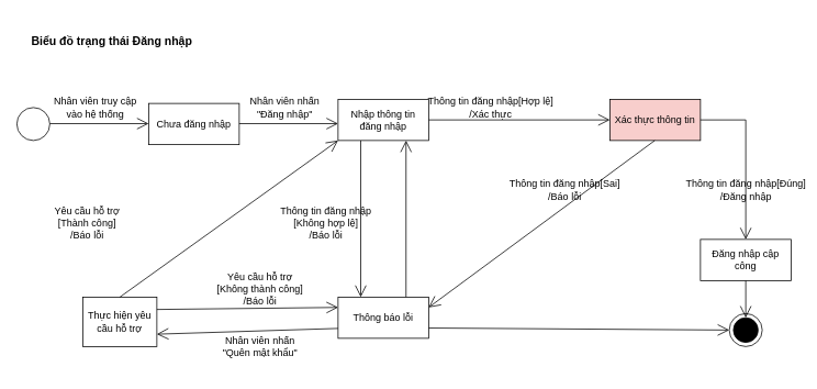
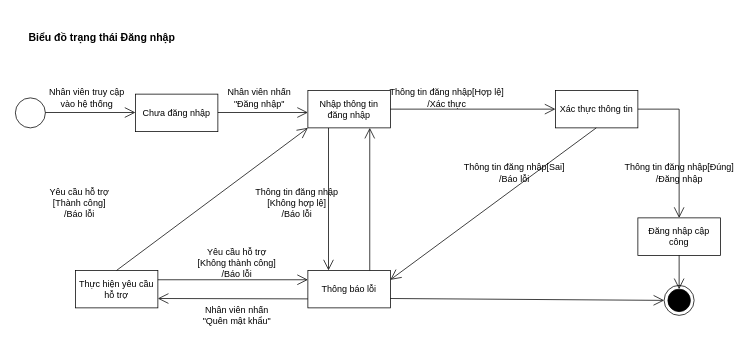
  <mxCell id="0" />
  <mxCell id="1" parent="0" />
  <mxCell id="2" value="Chưa đăng nhập" style="html=1;whiteSpace=wrap;" vertex="1" parent="1"><mxGeometry x="180" y="125" width="110" height="50" as="geometry" /></mxCell>
  <mxCell id="3" value="" style="ellipse;whiteSpace=wrap;html=1;aspect=fixed;" vertex="1" parent="1"><mxGeometry x="20" width="40" height="40" as="geometry" y="130" /></mxCell>
  <mxCell id="4" value="" style="endArrow=open;endFill=1;endSize=12;html=1;rounded=0;exitX=0.25;exitY=1;exitDx=0;exitDy=0;entryX=0.25;entryY=0;entryDx=0;entryDy=0;" edge="1" parent="1" source="13" target="12"><mxGeometry width="160" relative="1" as="geometry"><mxPoint x="420" y="170" as="sourcePoint" /><mxPoint x="430" y="285" as="targetPoint" /></mxGeometry></mxCell>
  <mxCell id="5" value="" style="group" vertex="1" connectable="0" parent="1"><mxGeometry x="885" y="380" width="40" height="40" as="geometry" /></mxCell>
  <mxCell id="6" value="" style="ellipse;whiteSpace=wrap;html=1;aspect=fixed;" vertex="1" parent="5"><mxGeometry width="40" height="40" as="geometry" /></mxCell>
  <mxCell id="7" value="" style="ellipse;whiteSpace=wrap;html=1;aspect=fixed;fillColor=#000000;" vertex="1" parent="5"><mxGeometry x="5" y="5" width="30" height="30" as="geometry" /></mxCell>
  <mxCell id="8" value="" style="endArrow=open;endFill=1;endSize=12;html=1;rounded=0;" edge="1" parent="1"><mxGeometry width="160" relative="1" as="geometry"><mxPoint y="149.5" as="sourcePoint" x="60" /><mxPoint x="180" y="149.5" as="targetPoint" /></mxGeometry></mxCell>
  <mxCell id="9" value="&lt;span style=&quot;font-weight: 400;&quot;&gt;Nhân viên truy cập &lt;br&gt;vào hệ thống&lt;/span&gt;" style="text;align=center;fontStyle=1;verticalAlign=middle;spacingLeft=3;spacingRight=3;strokeColor=none;rotatable=0;points=[[0,0.5],[1,0.5]];portConstraint=eastwest;html=1;" vertex="1" parent="1"><mxGeometry x="50" y="100" width="130" height="60" as="geometry" /></mxCell>
  <mxCell id="10" value="" style="endArrow=open;endFill=1;endSize=12;html=1;rounded=0;" edge="1" parent="1"><mxGeometry width="160" relative="1" as="geometry"><mxPoint x="290" y="149.5" as="sourcePoint" /><mxPoint x="410" y="149.5" as="targetPoint" /></mxGeometry></mxCell>
  <mxCell id="11" value="&lt;span style=&quot;font-weight: 400;&quot;&gt;Nhân viên nhấn &lt;br&gt;&quot;Đăng nhập&quot;&lt;br&gt;&lt;/span&gt;" style="text;align=center;fontStyle=1;verticalAlign=middle;spacingLeft=3;spacingRight=3;strokeColor=none;rotatable=0;points=[[0,0.5],[1,0.5]];portConstraint=eastwest;html=1;" vertex="1" parent="1"><mxGeometry x="280" y="100" width="130" height="60" as="geometry" /></mxCell>
  <mxCell id="12" value="Thông báo lỗi" style="html=1;whiteSpace=wrap;" vertex="1" parent="1"><mxGeometry x="410" y="360" width="110" height="50" as="geometry" /></mxCell>
  <mxCell id="13" value="Nhập thông tin&lt;br&gt;đăng nhập" style="html=1;whiteSpace=wrap;" vertex="1" parent="1"><mxGeometry x="410" y="120" width="110" height="50" as="geometry" /></mxCell>
- <mxCell id="14" value="Xác thực thông tin" style="html=1;whiteSpace=wrap;fillColor=#f8cecc;" vertex="1" parent="1"><mxGeometry x="740" y="120" width="110" height="50" as="geometry" /></mxCell>
+ <mxCell id="14" value="Xác thực thông tin" style="html=1;whiteSpace=wrap;" vertex="1" parent="1"><mxGeometry x="740" y="120" width="110" height="50" as="geometry" /></mxCell>
  <mxCell id="15" value="Đăng nhập cập công" style="html=1;whiteSpace=wrap;" vertex="1" parent="1"><mxGeometry x="850" y="290" width="110" height="50" as="geometry" /></mxCell>
  <mxCell id="16" value="" style="endArrow=open;endFill=1;endSize=12;html=1;rounded=0;" edge="1" parent="1" target="14"><mxGeometry width="160" relative="1" as="geometry"><mxPoint x="520" y="145" as="sourcePoint" /><mxPoint x="640" y="149.5" as="targetPoint" /></mxGeometry></mxCell>
  <mxCell id="17" value="&lt;span style=&quot;font-weight: 400;&quot;&gt;Thông tin đăng nhập[Hợp lệ]&lt;br&gt;/Xác thực&lt;br&gt;&lt;/span&gt;" style="text;align=center;fontStyle=1;verticalAlign=middle;spacingLeft=3;spacingRight=3;strokeColor=none;rotatable=0;points=[[0,0.5],[1,0.5]];portConstraint=eastwest;html=1;" vertex="1" parent="1"><mxGeometry x="530" y="100" width="130" height="60" as="geometry" /></mxCell>
  <mxCell id="18" value="&lt;span style=&quot;font-weight: 400;&quot;&gt;Thông tin đăng nhập&lt;br&gt;[Không hợp lệ]&lt;br&gt;/Báo lỗi&lt;br&gt;&lt;/span&gt;" style="text;align=center;fontStyle=1;verticalAlign=middle;spacingLeft=3;spacingRight=3;strokeColor=none;rotatable=0;points=[[0,0.5],[1,0.5]];portConstraint=eastwest;html=1;" vertex="1" parent="1"><mxGeometry x="330" y="240" width="130" height="60" as="geometry" /></mxCell>
  <mxCell id="19" value="" style="endArrow=open;endFill=1;endSize=12;html=1;rounded=0;exitX=0.5;exitY=1;exitDx=0;exitDy=0;entryX=1;entryY=0.25;entryDx=0;entryDy=0;" edge="1" parent="1" target="12"><mxGeometry width="160" relative="1" as="geometry"><mxPoint x="794.5" y="170" as="sourcePoint" /><mxPoint x="794.5" y="280" as="targetPoint" /></mxGeometry></mxCell>
  <mxCell id="20" value="&lt;span style=&quot;font-weight: 400;&quot;&gt;Thông tin đăng nhập[Đúng]&lt;br&gt;/Đăng nhập&lt;br&gt;&lt;/span&gt;" style="text;align=center;fontStyle=1;verticalAlign=middle;spacingLeft=3;spacingRight=3;strokeColor=none;rotatable=0;points=[[0,0.5],[1,0.5]];portConstraint=eastwest;html=1;" vertex="1" parent="1"><mxGeometry x="840" y="200" width="130" height="60" as="geometry" /></mxCell>
  <mxCell id="21" value="" style="endArrow=open;endFill=1;endSize=12;html=1;rounded=0;entryX=0.5;entryY=0;entryDx=0;entryDy=0;" edge="1" parent="1" target="15"><mxGeometry width="160" relative="1" as="geometry"><mxPoint x="850" y="145" as="sourcePoint" /><mxPoint x="970" y="295" as="targetPoint" /><Array as="points"><mxPoint x="905" y="145" /></Array></mxGeometry></mxCell>
  <mxCell id="22" value="&lt;span style=&quot;font-weight: 400;&quot;&gt;Thông tin đăng nhập[Sai]&lt;br&gt;/Báo lỗi&lt;br&gt;&lt;/span&gt;" style="text;align=center;fontStyle=1;verticalAlign=middle;spacingLeft=3;spacingRight=3;strokeColor=none;rotatable=0;points=[[0,0.5],[1,0.5]];portConstraint=eastwest;html=1;" vertex="1" parent="1"><mxGeometry x="620" y="200" width="130" height="60" as="geometry" /></mxCell>
  <mxCell id="23" value="" style="endArrow=open;endFill=1;endSize=12;html=1;rounded=0;entryX=0.75;entryY=1;entryDx=0;entryDy=0;exitX=0.75;exitY=0;exitDx=0;exitDy=0;" edge="1" parent="1" source="12" target="13"><mxGeometry width="160" relative="1" as="geometry"><mxPoint x="160" y="304.5" as="sourcePoint" /><mxPoint x="380" y="304.5" as="targetPoint" /></mxGeometry></mxCell>
- <mxCell id="24" value="Thực hiện yêu cầu hỗ trợ" style="html=1;whiteSpace=wrap;" vertex="1" parent="1"><mxGeometry x="100" y="360" width="90" height="60" as="geometry" /></mxCell>
+ <mxCell id="24" value="Thực hiện yêu cầu hỗ trợ" style="html=1;whiteSpace=wrap;" vertex="1" parent="1"><mxGeometry x="100" y="360" width="110" height="50" as="geometry" /></mxCell>
  <mxCell id="25" value="" style="endArrow=open;endFill=1;endSize=12;html=1;rounded=0;exitX=0.5;exitY=1;exitDx=0;exitDy=0;entryX=0.5;entryY=0;entryDx=0;entryDy=0;" edge="1" parent="1" source="15" target="7"><mxGeometry width="160" relative="1" as="geometry"><mxPoint x="904.5" y="340" as="sourcePoint" /><mxPoint x="900" y="410" as="targetPoint" /></mxGeometry></mxCell>
  <mxCell id="26" value="" style="endArrow=open;endFill=1;endSize=12;html=1;rounded=0;entryX=1;entryY=0.75;entryDx=0;entryDy=0;" edge="1" parent="1" target="24"><mxGeometry width="160" relative="1" as="geometry"><mxPoint x="410" y="398" as="sourcePoint" /><mxPoint x="280" y="400" as="targetPoint" /></mxGeometry></mxCell>
  <mxCell id="27" value="&lt;span style=&quot;font-weight: 400;&quot;&gt;Nhân viên nhấn &lt;br&gt;&quot;Quên mật khẩu&quot;&lt;br&gt;&lt;/span&gt;" style="text;align=center;fontStyle=1;verticalAlign=middle;spacingLeft=3;spacingRight=3;strokeColor=none;rotatable=0;points=[[0,0.5],[1,0.5]];portConstraint=eastwest;html=1;" vertex="1" parent="1"><mxGeometry x="250" y="390" width="130" height="60" as="geometry" /></mxCell>
  <mxCell id="28" value="" style="endArrow=open;endFill=1;endSize=12;html=1;rounded=0;exitX=0.5;exitY=0;exitDx=0;exitDy=0;entryX=0;entryY=1;entryDx=0;entryDy=0;" edge="1" parent="1" source="24" target="13"><mxGeometry width="160" relative="1" as="geometry"><mxPoint x="420" y="408" as="sourcePoint" /><mxPoint x="150" y="290" as="targetPoint" /></mxGeometry></mxCell>
  <mxCell id="29" value="" style="endArrow=open;endFill=1;endSize=12;html=1;rounded=0;entryX=0;entryY=0.25;entryDx=0;entryDy=0;exitX=1;exitY=0.25;exitDx=0;exitDy=0;" edge="1" parent="1" source="24" target="12"><mxGeometry width="160" relative="1" as="geometry"><mxPoint x="165" y="370" as="sourcePoint" /><mxPoint x="165" y="295" as="targetPoint" /></mxGeometry></mxCell>
  <mxCell id="30" value="&lt;span style=&quot;font-weight: 400;&quot;&gt;Yêu cầu hỗ trợ&lt;br&gt;[Không thành công]&lt;br&gt;/Báo lỗi&lt;br&gt;&lt;/span&gt;" style="text;align=center;fontStyle=1;verticalAlign=middle;spacingLeft=3;spacingRight=3;strokeColor=none;rotatable=0;points=[[0,0.5],[1,0.5]];portConstraint=eastwest;html=1;" vertex="1" parent="1"><mxGeometry x="250" y="320" width="130" height="60" as="geometry" /></mxCell>
  <mxCell id="31" value="&lt;span style=&quot;font-weight: 400;&quot;&gt;Yêu cầu hỗ trợ&lt;br&gt;[Thành công]&lt;br&gt;/Báo lỗi&lt;br&gt;&lt;/span&gt;" style="text;align=center;fontStyle=1;verticalAlign=middle;spacingLeft=3;spacingRight=3;strokeColor=none;rotatable=0;points=[[0,0.5],[1,0.5]];portConstraint=eastwest;html=1;" vertex="1" parent="1"><mxGeometry x="40" y="240" width="130" height="60" as="geometry" /></mxCell>
  <mxCell id="32" value="" style="endArrow=open;endFill=1;endSize=12;html=1;rounded=0;entryX=0;entryY=0.5;entryDx=0;entryDy=0;exitX=1;exitY=0.75;exitDx=0;exitDy=0;" edge="1" parent="1" source="12" target="6"><mxGeometry width="160" relative="1" as="geometry"><mxPoint x="503" y="370" as="sourcePoint" /><mxPoint x="503" y="180" as="targetPoint" /></mxGeometry></mxCell>
  <mxCell id="33" value="&lt;font style=&quot;font-size: 14px;&quot;&gt;Biểu đồ trạng thái Đăng nhập&lt;/font&gt;" style="text;align=center;fontStyle=1;verticalAlign=middle;spacingLeft=3;spacingRight=3;strokeColor=none;rotatable=0;points=[[0,0.5],[1,0.5]];portConstraint=eastwest;html=1;" vertex="1" parent="1"><mxGeometry x="70" y="20" width="130" height="60" as="geometry" /></mxCell>
